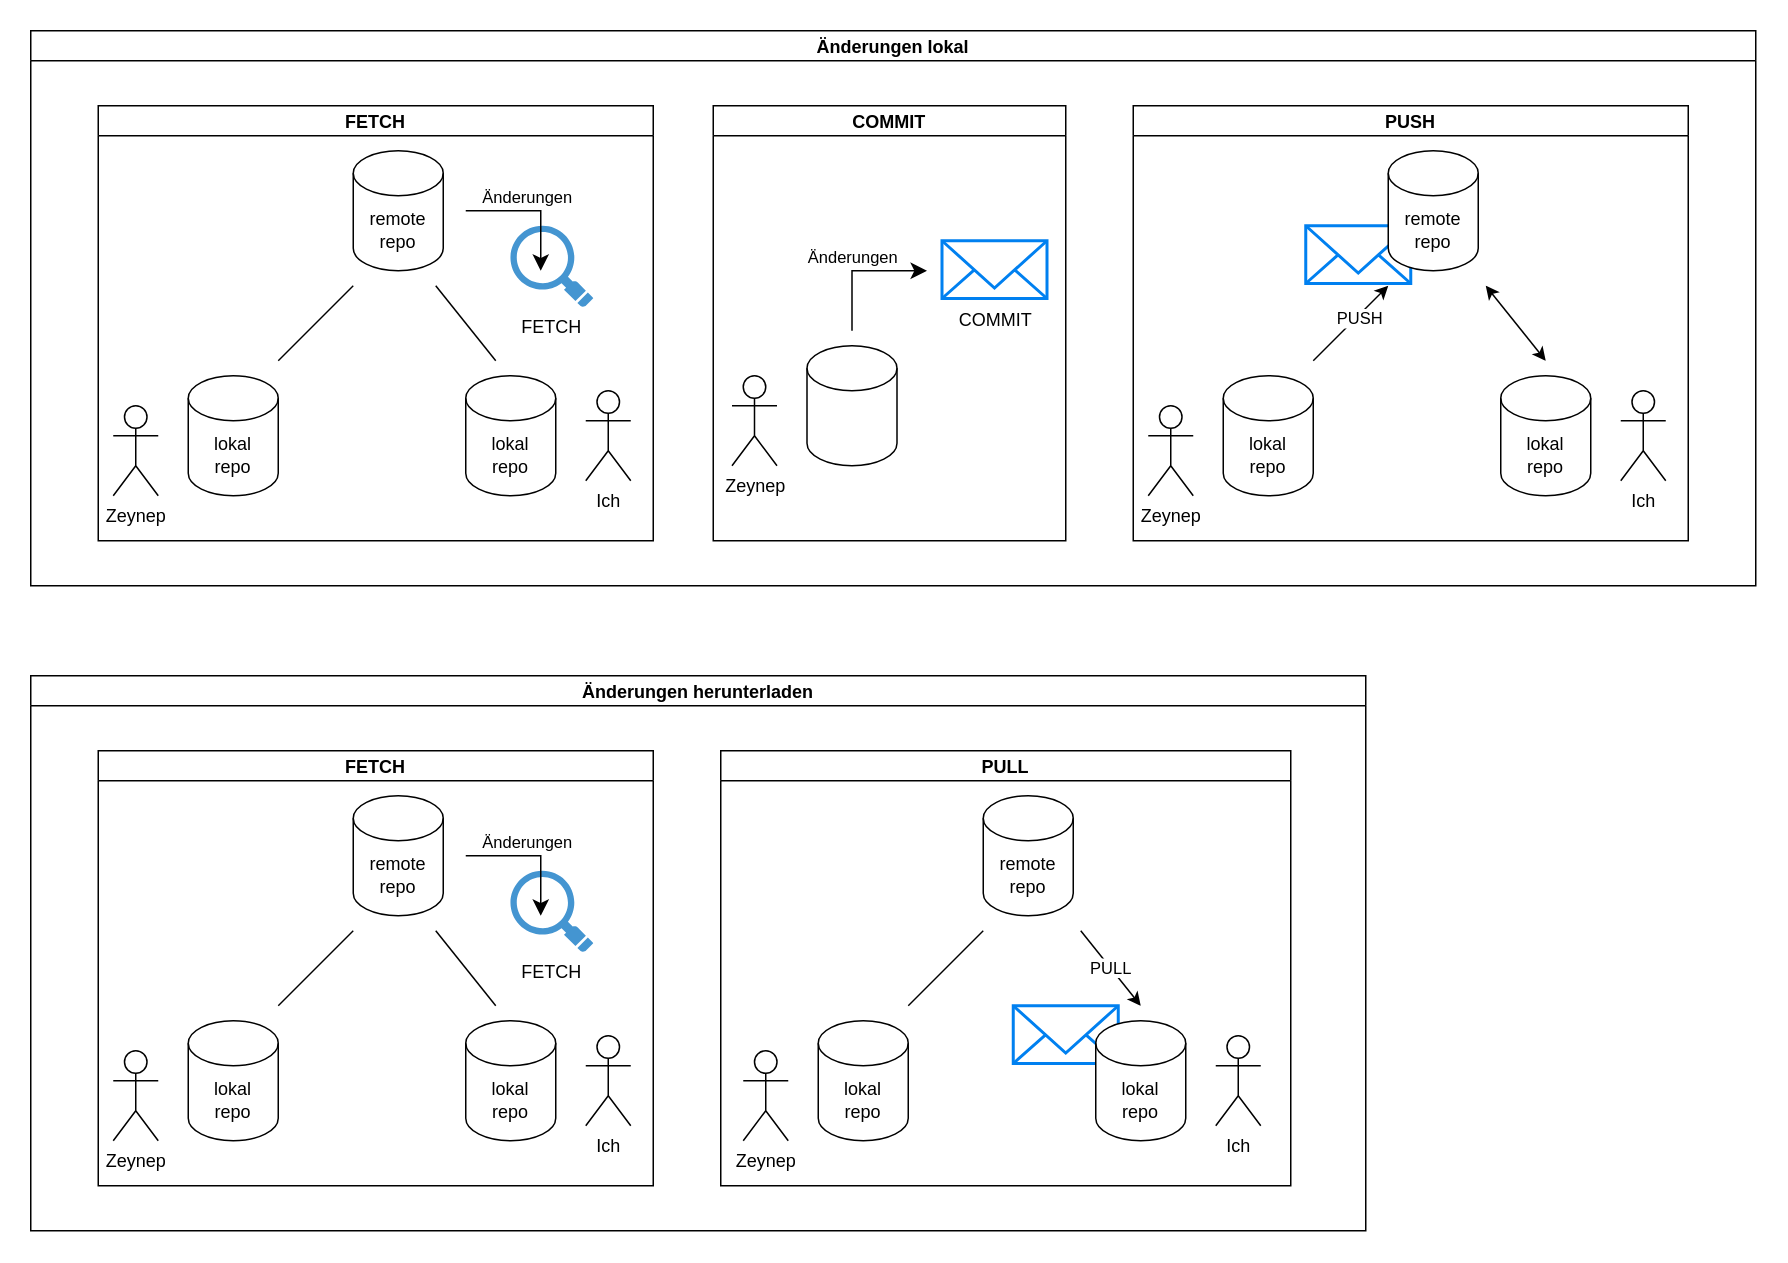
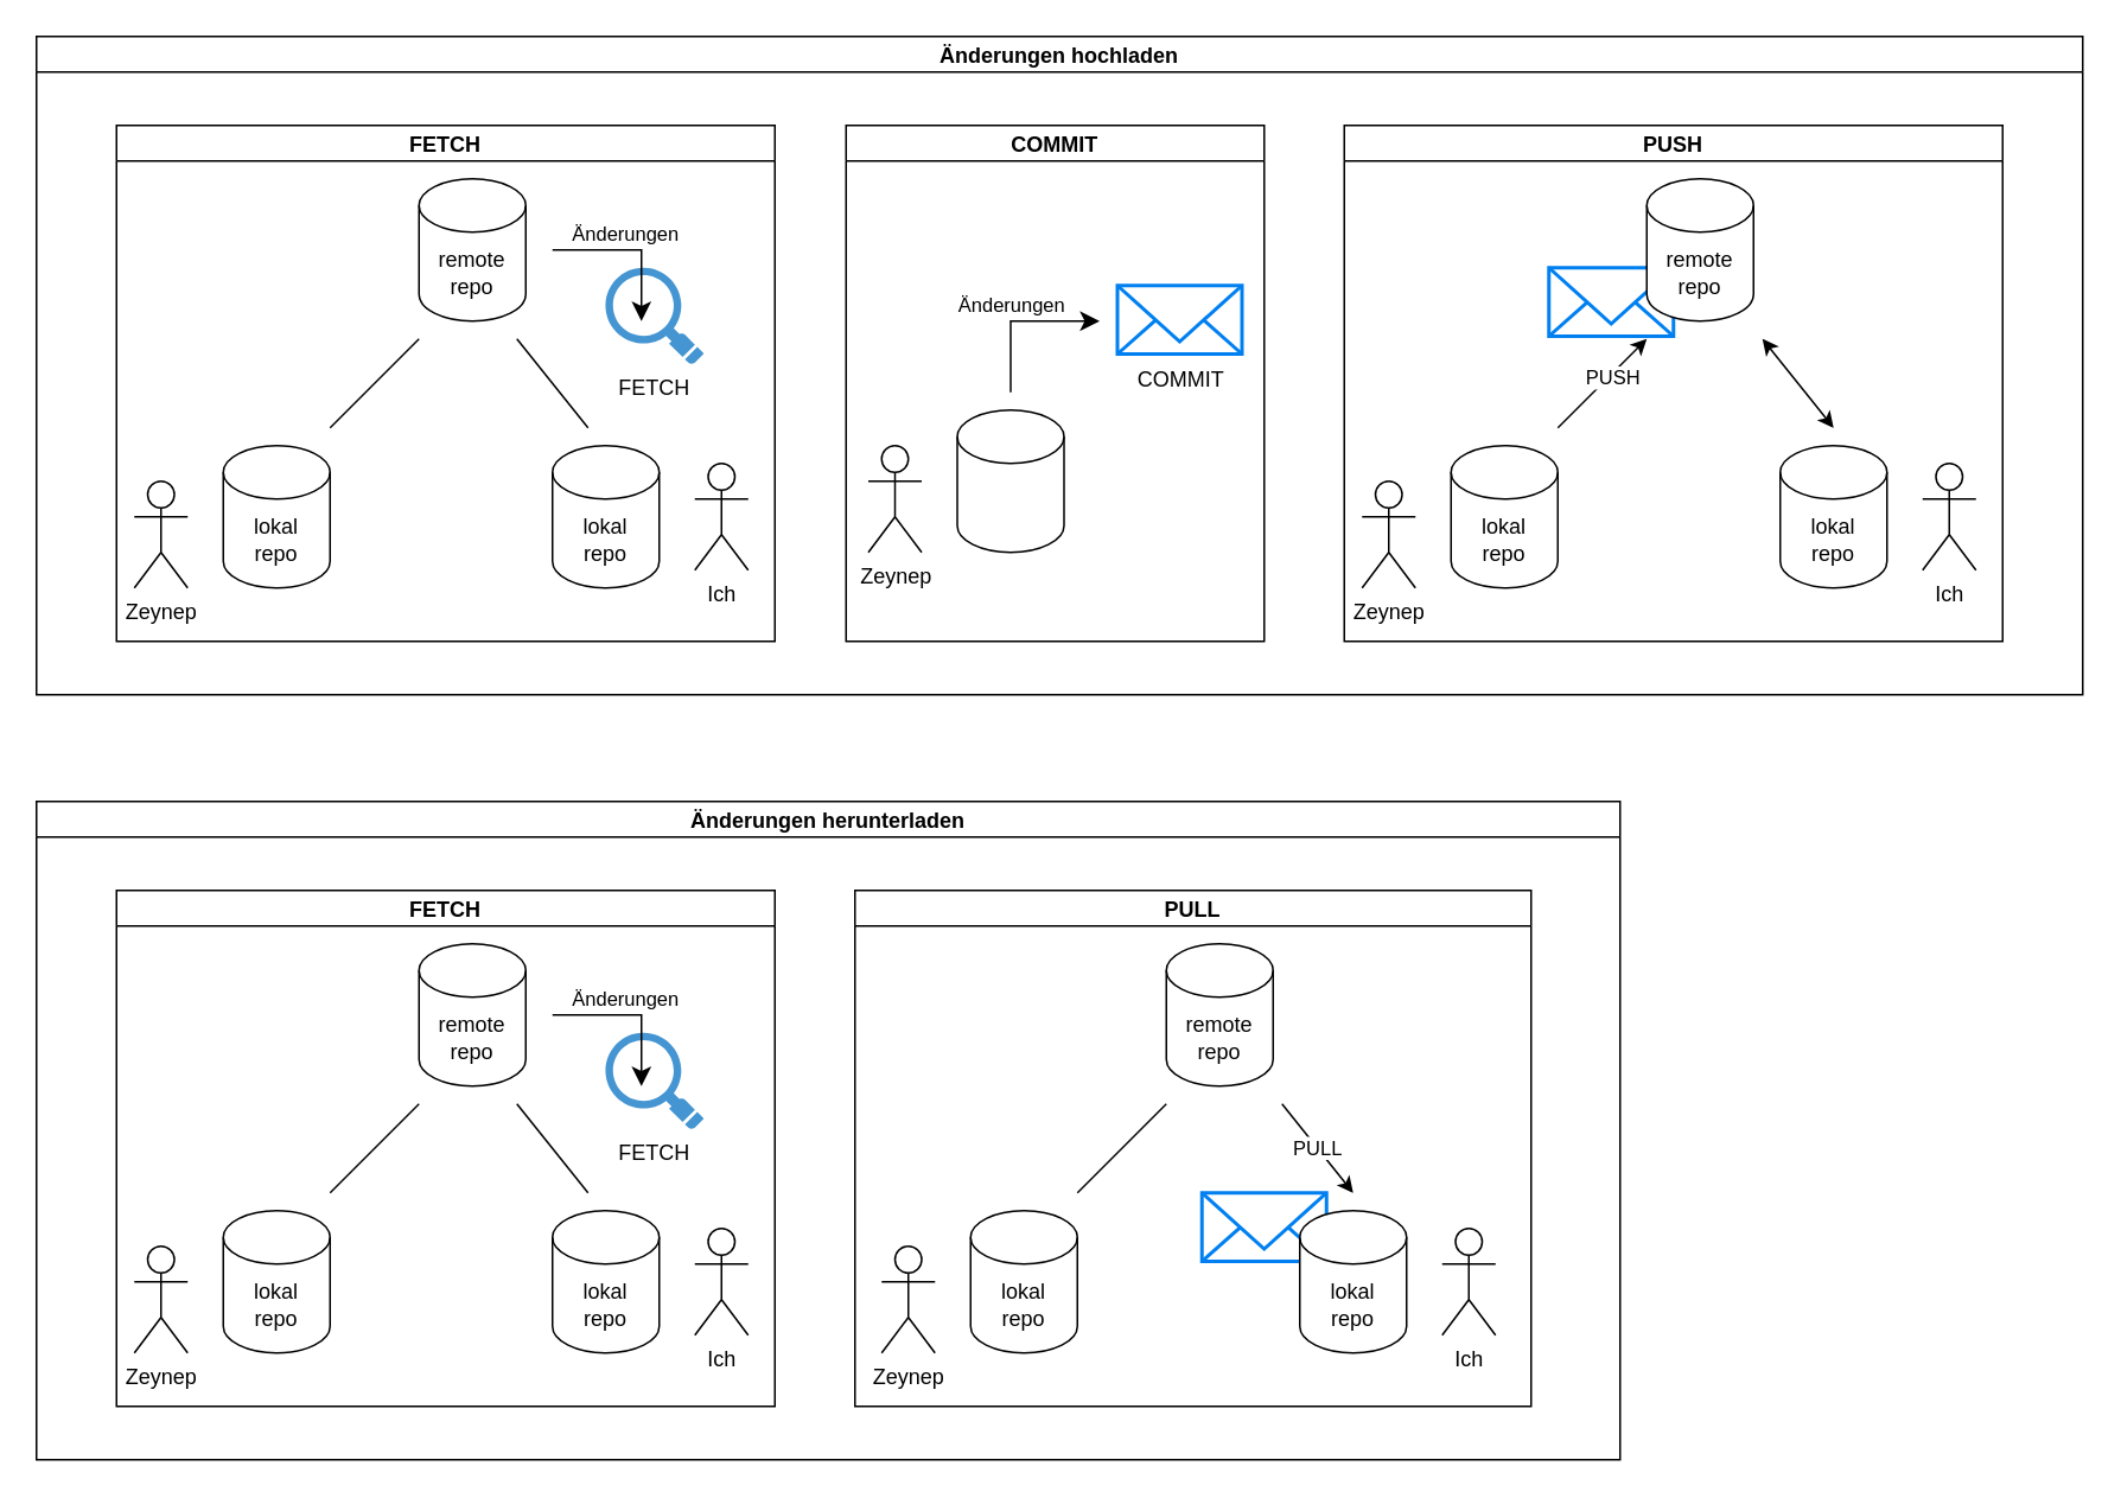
  <mxCell id="0" />
  <mxCell id="1" parent="0" />
- <mxCell id="2" value="Änderungen lokal" style="swimlane;startSize=20;horizontal=1;containerType=tree;newEdgeStyle={&quot;edgeStyle&quot;:&quot;elbowEdgeStyle&quot;,&quot;startArrow&quot;:&quot;none&quot;,&quot;endArrow&quot;:&quot;none&quot;};" vertex="1" parent="1"><mxGeometry x="20" y="20" width="1150" height="370" as="geometry" /></mxCell>
+ <mxCell id="2" value="Änderungen hochladen" style="swimlane;startSize=20;horizontal=1;containerType=tree;newEdgeStyle={&quot;edgeStyle&quot;:&quot;elbowEdgeStyle&quot;,&quot;startArrow&quot;:&quot;none&quot;,&quot;endArrow&quot;:&quot;none&quot;};" vertex="1" parent="1"><mxGeometry x="20" y="20" width="1150" height="370" as="geometry" /></mxCell>
  <mxCell id="3" value="FETCH" style="swimlane;startSize=20;horizontal=1;containerType=tree;newEdgeStyle={&quot;edgeStyle&quot;:&quot;elbowEdgeStyle&quot;,&quot;startArrow&quot;:&quot;none&quot;,&quot;endArrow&quot;:&quot;none&quot;};" vertex="1" parent="2"><mxGeometry x="45" y="50" width="370" height="290" as="geometry" /></mxCell>
  <mxCell id="4" value="remote&lt;br&gt;repo" style="shape=cylinder3;whiteSpace=wrap;html=1;boundedLbl=1;backgroundOutline=1;size=15;" vertex="1" parent="3"><mxGeometry x="170" y="30" width="60" height="80" as="geometry" /></mxCell>
  <mxCell id="5" value="FETCH" style="shadow=0;dashed=0;html=1;strokeColor=none;fillColor=#4495D1;labelPosition=center;verticalLabelPosition=bottom;verticalAlign=top;align=center;outlineConnect=0;shape=mxgraph.veeam.magnifying_glass;pointerEvents=1;" vertex="1" parent="3"><mxGeometry x="274.8" y="80" width="55.2" height="54.4" as="geometry" /></mxCell>
  <mxCell id="6" value="Zeynep" style="shape=umlActor;verticalLabelPosition=bottom;verticalAlign=top;html=1;outlineConnect=0;" vertex="1" parent="3"><mxGeometry x="10" y="200" width="30" height="60" as="geometry" /></mxCell>
  <mxCell id="7" value="lokal&lt;br&gt;repo" style="shape=cylinder3;whiteSpace=wrap;html=1;boundedLbl=1;backgroundOutline=1;size=15;" vertex="1" parent="3"><mxGeometry x="60" y="180" width="60" height="80" as="geometry" /></mxCell>
  <mxCell id="8" value="" style="endArrow=none;startArrow=none;html=1;startFill=0;endFill=0;" edge="1" parent="3"><mxGeometry width="50" height="50" relative="1" as="geometry"><mxPoint x="120" y="170.0" as="sourcePoint" /><mxPoint x="170.0" y="120" as="targetPoint" /></mxGeometry></mxCell>
  <mxCell id="9" value="Ich" style="shape=umlActor;verticalLabelPosition=bottom;verticalAlign=top;html=1;outlineConnect=0;" vertex="1" parent="3"><mxGeometry x="325" y="190" width="30" height="60" as="geometry" /></mxCell>
  <mxCell id="10" value="lokal&lt;br&gt;repo" style="shape=cylinder3;whiteSpace=wrap;html=1;boundedLbl=1;backgroundOutline=1;size=15;" vertex="1" parent="3"><mxGeometry x="245" y="180" width="60" height="80" as="geometry" /></mxCell>
  <mxCell id="11" value="" style="edgeStyle=segmentEdgeStyle;endArrow=classic;html=1;curved=0;rounded=0;endSize=8;startSize=8;" edge="1" parent="3"><mxGeometry width="50" height="50" relative="1" as="geometry"><mxPoint x="245.0" y="70.0" as="sourcePoint" /><mxPoint x="295.0" y="110.0" as="targetPoint" /><Array as="points"><mxPoint x="245.0" y="70.0" /><mxPoint x="295.0" y="70.0" /></Array></mxGeometry></mxCell>
  <mxCell id="12" value="Änderungen" style="edgeLabel;html=1;align=center;verticalAlign=middle;resizable=0;points=[];" vertex="1" connectable="0" parent="11"><mxGeometry x="-0.021" y="-4" relative="1" as="geometry"><mxPoint x="-4" y="-14" as="offset" /></mxGeometry></mxCell>
  <mxCell id="13" value="" style="endArrow=none;startArrow=none;html=1;startFill=0;endFill=0;" edge="1" parent="3"><mxGeometry width="50" height="50" relative="1" as="geometry"><mxPoint x="225.0" y="120" as="sourcePoint" /><mxPoint x="265.0" y="170.0" as="targetPoint" /></mxGeometry></mxCell>
  <mxCell id="14" value="COMMIT" style="swimlane;startSize=20;horizontal=1;containerType=tree;newEdgeStyle={&quot;edgeStyle&quot;:&quot;elbowEdgeStyle&quot;,&quot;startArrow&quot;:&quot;none&quot;,&quot;endArrow&quot;:&quot;none&quot;};" vertex="1" parent="2"><mxGeometry x="455" y="50" width="235" height="290" as="geometry"><mxRectangle x="30" y="850" width="90" height="30" as="alternateBounds" /></mxGeometry></mxCell>
  <mxCell id="15" value="Zeynep" style="shape=umlActor;verticalLabelPosition=bottom;verticalAlign=top;html=1;outlineConnect=0;" vertex="1" parent="14"><mxGeometry x="12.5" y="180" width="30" height="60" as="geometry" /></mxCell>
  <mxCell id="16" value="" style="shape=cylinder3;whiteSpace=wrap;html=1;boundedLbl=1;backgroundOutline=1;size=15;" vertex="1" parent="14"><mxGeometry x="62.5" y="160" width="60" height="80" as="geometry" /></mxCell>
  <mxCell id="17" value="" style="edgeStyle=segmentEdgeStyle;endArrow=classic;html=1;curved=0;rounded=0;endSize=8;startSize=8;" edge="1" parent="14"><mxGeometry width="50" height="50" relative="1" as="geometry"><mxPoint x="92.5" y="150" as="sourcePoint" /><mxPoint x="142.5" y="110" as="targetPoint" /><Array as="points"><mxPoint x="92.5" y="110" /><mxPoint x="142.5" y="110" /></Array></mxGeometry></mxCell>
  <mxCell id="18" value="Änderungen" style="edgeLabel;html=1;align=center;verticalAlign=middle;resizable=0;points=[];" vertex="1" connectable="0" parent="17"><mxGeometry x="-0.021" y="-4" relative="1" as="geometry"><mxPoint x="-4" y="-14" as="offset" /></mxGeometry></mxCell>
  <mxCell id="19" value="COMMIT" style="html=1;verticalLabelPosition=bottom;align=center;labelBackgroundColor=#ffffff;verticalAlign=top;strokeWidth=2;strokeColor=#0080F0;shadow=0;dashed=0;shape=mxgraph.ios7.icons.mail;aspect=fixed;" vertex="1" parent="14"><mxGeometry x="152.5" y="90" width="70" height="38.5" as="geometry" /></mxCell>
  <mxCell id="20" value="PUSH" style="swimlane;startSize=20;horizontal=1;containerType=tree;newEdgeStyle={&quot;edgeStyle&quot;:&quot;elbowEdgeStyle&quot;,&quot;startArrow&quot;:&quot;none&quot;,&quot;endArrow&quot;:&quot;none&quot;};" vertex="1" parent="2"><mxGeometry x="735" y="50" width="370" height="290" as="geometry" /></mxCell>
  <mxCell id="21" value="" style="html=1;verticalLabelPosition=bottom;align=center;labelBackgroundColor=#ffffff;verticalAlign=top;strokeWidth=2;strokeColor=#0080F0;shadow=0;dashed=0;shape=mxgraph.ios7.icons.mail;aspect=fixed;" vertex="1" parent="20"><mxGeometry x="115" y="80" width="70" height="38.5" as="geometry" /></mxCell>
  <mxCell id="22" value="remote&lt;br&gt;repo" style="shape=cylinder3;whiteSpace=wrap;html=1;boundedLbl=1;backgroundOutline=1;size=15;" vertex="1" parent="20"><mxGeometry x="170" y="30" width="60" height="80" as="geometry" /></mxCell>
  <mxCell id="23" value="Zeynep" style="shape=umlActor;verticalLabelPosition=bottom;verticalAlign=top;html=1;outlineConnect=0;" vertex="1" parent="20"><mxGeometry x="10" y="200" width="30" height="60" as="geometry" /></mxCell>
  <mxCell id="24" value="lokal&lt;br&gt;repo" style="shape=cylinder3;whiteSpace=wrap;html=1;boundedLbl=1;backgroundOutline=1;size=15;" vertex="1" parent="20"><mxGeometry x="60" y="180" width="60" height="80" as="geometry" /></mxCell>
  <mxCell id="25" value="" style="endArrow=classic;startArrow=none;html=1;startFill=0;" edge="1" parent="20"><mxGeometry width="50" height="50" relative="1" as="geometry"><mxPoint x="120" y="170" as="sourcePoint" /><mxPoint x="170" y="120" as="targetPoint" /></mxGeometry></mxCell>
  <mxCell id="26" value="PUSH" style="edgeLabel;html=1;align=center;verticalAlign=middle;resizable=0;points=[];" vertex="1" connectable="0" parent="25"><mxGeometry x="0.187" y="-1" relative="1" as="geometry"><mxPoint as="offset" /></mxGeometry></mxCell>
  <mxCell id="27" value="Ich" style="shape=umlActor;verticalLabelPosition=bottom;verticalAlign=top;html=1;outlineConnect=0;" vertex="1" parent="20"><mxGeometry x="325" y="190" width="30" height="60" as="geometry" /></mxCell>
  <mxCell id="28" value="lokal&lt;br&gt;repo" style="shape=cylinder3;whiteSpace=wrap;html=1;boundedLbl=1;backgroundOutline=1;size=15;" vertex="1" parent="20"><mxGeometry x="245" y="180" width="60" height="80" as="geometry" /></mxCell>
  <mxCell id="29" value="" style="endArrow=classic;startArrow=classic;html=1;" edge="1" parent="20"><mxGeometry width="50" height="50" relative="1" as="geometry"><mxPoint x="235" y="120" as="sourcePoint" /><mxPoint x="275" y="170" as="targetPoint" /></mxGeometry></mxCell>
  <mxCell id="30" value="Änderungen herunterladen" style="swimlane;startSize=20;horizontal=1;containerType=tree;newEdgeStyle={&quot;edgeStyle&quot;:&quot;elbowEdgeStyle&quot;,&quot;startArrow&quot;:&quot;none&quot;,&quot;endArrow&quot;:&quot;none&quot;};" vertex="1" parent="1"><mxGeometry x="20" y="450" width="890" height="370" as="geometry" /></mxCell>
  <mxCell id="31" value="FETCH" style="swimlane;startSize=20;horizontal=1;containerType=tree;newEdgeStyle={&quot;edgeStyle&quot;:&quot;elbowEdgeStyle&quot;,&quot;startArrow&quot;:&quot;none&quot;,&quot;endArrow&quot;:&quot;none&quot;};" vertex="1" parent="30"><mxGeometry x="45" y="50" width="370" height="290" as="geometry" /></mxCell>
  <mxCell id="32" value="remote&lt;br&gt;repo" style="shape=cylinder3;whiteSpace=wrap;html=1;boundedLbl=1;backgroundOutline=1;size=15;" vertex="1" parent="31"><mxGeometry x="170" y="30" width="60" height="80" as="geometry" /></mxCell>
  <mxCell id="33" value="FETCH" style="shadow=0;dashed=0;html=1;strokeColor=none;fillColor=#4495D1;labelPosition=center;verticalLabelPosition=bottom;verticalAlign=top;align=center;outlineConnect=0;shape=mxgraph.veeam.magnifying_glass;pointerEvents=1;" vertex="1" parent="31"><mxGeometry x="274.8" y="80" width="55.2" height="54.4" as="geometry" /></mxCell>
  <mxCell id="34" value="Zeynep" style="shape=umlActor;verticalLabelPosition=bottom;verticalAlign=top;html=1;outlineConnect=0;" vertex="1" parent="31"><mxGeometry x="10" y="200" width="30" height="60" as="geometry" /></mxCell>
  <mxCell id="35" value="lokal&lt;br&gt;repo" style="shape=cylinder3;whiteSpace=wrap;html=1;boundedLbl=1;backgroundOutline=1;size=15;" vertex="1" parent="31"><mxGeometry x="60" y="180" width="60" height="80" as="geometry" /></mxCell>
  <mxCell id="36" value="" style="endArrow=none;startArrow=none;html=1;startFill=0;endFill=0;" edge="1" parent="31"><mxGeometry width="50" height="50" relative="1" as="geometry"><mxPoint x="120" y="170.0" as="sourcePoint" /><mxPoint x="170.0" y="120" as="targetPoint" /></mxGeometry></mxCell>
  <mxCell id="37" value="Ich" style="shape=umlActor;verticalLabelPosition=bottom;verticalAlign=top;html=1;outlineConnect=0;" vertex="1" parent="31"><mxGeometry x="325" y="190" width="30" height="60" as="geometry" /></mxCell>
  <mxCell id="38" value="lokal&lt;br&gt;repo" style="shape=cylinder3;whiteSpace=wrap;html=1;boundedLbl=1;backgroundOutline=1;size=15;" vertex="1" parent="31"><mxGeometry x="245" y="180" width="60" height="80" as="geometry" /></mxCell>
  <mxCell id="39" value="" style="edgeStyle=segmentEdgeStyle;endArrow=classic;html=1;curved=0;rounded=0;endSize=8;startSize=8;" edge="1" parent="31"><mxGeometry width="50" height="50" relative="1" as="geometry"><mxPoint x="245.0" y="70.0" as="sourcePoint" /><mxPoint x="295.0" y="110.0" as="targetPoint" /><Array as="points"><mxPoint x="245.0" y="70.0" /><mxPoint x="295.0" y="70.0" /></Array></mxGeometry></mxCell>
  <mxCell id="40" value="Änderungen" style="edgeLabel;html=1;align=center;verticalAlign=middle;resizable=0;points=[];" vertex="1" connectable="0" parent="39"><mxGeometry x="-0.021" y="-4" relative="1" as="geometry"><mxPoint x="-4" y="-14" as="offset" /></mxGeometry></mxCell>
  <mxCell id="41" value="" style="endArrow=none;startArrow=none;html=1;startFill=0;endFill=0;" edge="1" parent="31"><mxGeometry width="50" height="50" relative="1" as="geometry"><mxPoint x="225.0" y="120" as="sourcePoint" /><mxPoint x="265.0" y="170.0" as="targetPoint" /></mxGeometry></mxCell>
  <mxCell id="42" value="PULL" style="swimlane;startSize=20;horizontal=1;containerType=tree;newEdgeStyle={&quot;edgeStyle&quot;:&quot;elbowEdgeStyle&quot;,&quot;startArrow&quot;:&quot;none&quot;,&quot;endArrow&quot;:&quot;none&quot;};" vertex="1" parent="30"><mxGeometry x="460" y="50" width="380" height="290" as="geometry"><mxRectangle x="30" y="850" width="90" height="30" as="alternateBounds" /></mxGeometry></mxCell>
  <mxCell id="43" value="" style="html=1;verticalLabelPosition=bottom;align=center;labelBackgroundColor=#ffffff;verticalAlign=top;strokeWidth=2;strokeColor=#0080F0;shadow=0;dashed=0;shape=mxgraph.ios7.icons.mail;aspect=fixed;" vertex="1" parent="42"><mxGeometry x="195" y="170" width="70" height="38.5" as="geometry" /></mxCell>
  <mxCell id="44" value="remote&lt;br&gt;repo" style="shape=cylinder3;whiteSpace=wrap;html=1;boundedLbl=1;backgroundOutline=1;size=15;" vertex="1" parent="42"><mxGeometry x="175" y="30" width="60" height="80" as="geometry" /></mxCell>
  <mxCell id="45" value="Zeynep" style="shape=umlActor;verticalLabelPosition=bottom;verticalAlign=top;html=1;outlineConnect=0;" vertex="1" parent="42"><mxGeometry x="15" y="200" width="30" height="60" as="geometry" /></mxCell>
  <mxCell id="46" value="lokal&lt;br&gt;repo" style="shape=cylinder3;whiteSpace=wrap;html=1;boundedLbl=1;backgroundOutline=1;size=15;" vertex="1" parent="42"><mxGeometry x="65" y="180" width="60" height="80" as="geometry" /></mxCell>
  <mxCell id="47" value="" style="endArrow=none;startArrow=none;html=1;startFill=0;endFill=0;" edge="1" parent="42"><mxGeometry width="50" height="50" relative="1" as="geometry"><mxPoint x="125" y="170" as="sourcePoint" /><mxPoint x="175.0" y="120" as="targetPoint" /></mxGeometry></mxCell>
  <mxCell id="48" value="Ich" style="shape=umlActor;verticalLabelPosition=bottom;verticalAlign=top;html=1;outlineConnect=0;" vertex="1" parent="42"><mxGeometry x="330" y="190" width="30" height="60" as="geometry" /></mxCell>
  <mxCell id="49" value="lokal&lt;br&gt;repo" style="shape=cylinder3;whiteSpace=wrap;html=1;boundedLbl=1;backgroundOutline=1;size=15;" vertex="1" parent="42"><mxGeometry x="250" y="180" width="60" height="80" as="geometry" /></mxCell>
  <mxCell id="50" value="PULL" style="endArrow=classic;startArrow=none;html=1;startFill=0;" edge="1" parent="42"><mxGeometry width="50" height="50" relative="1" as="geometry"><mxPoint x="240.0" y="120" as="sourcePoint" /><mxPoint x="280.0" y="170" as="targetPoint" /></mxGeometry></mxCell>
